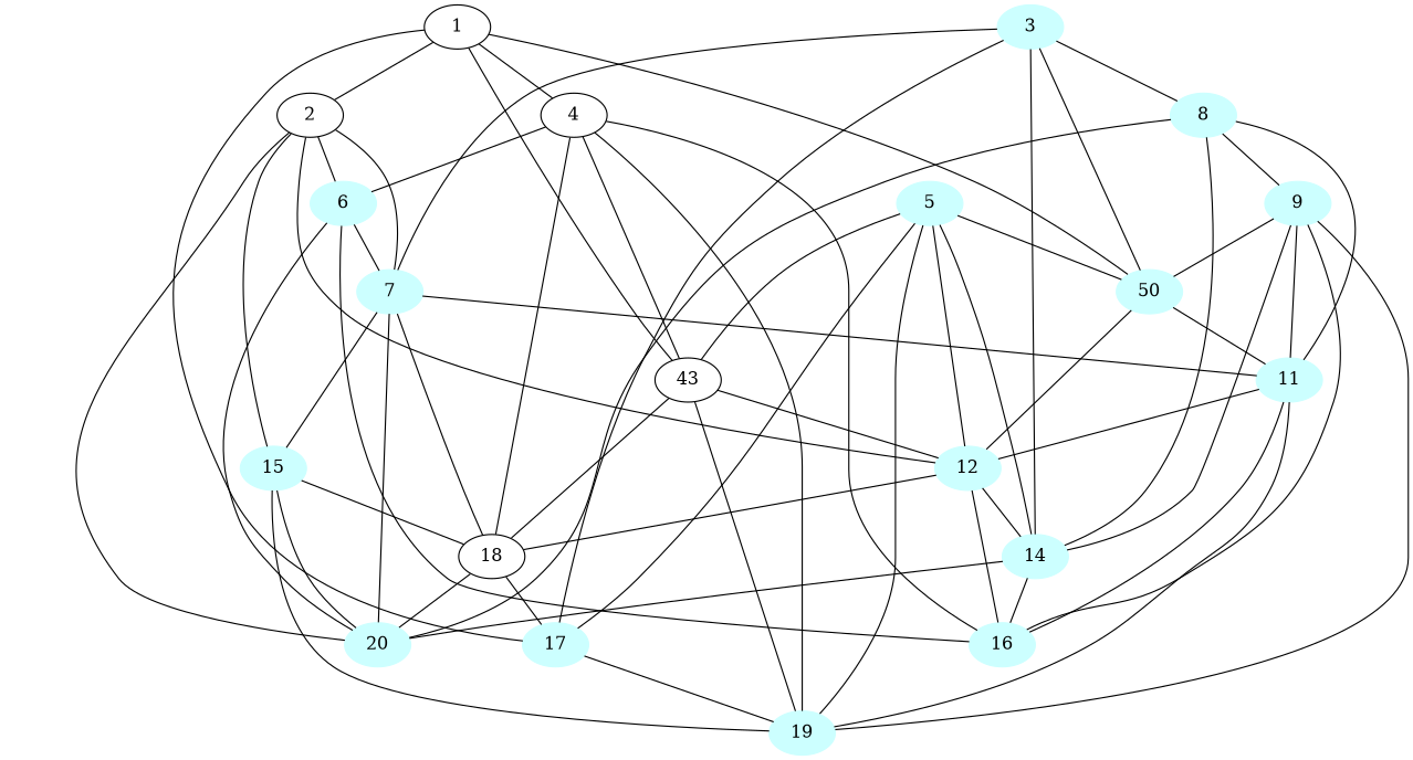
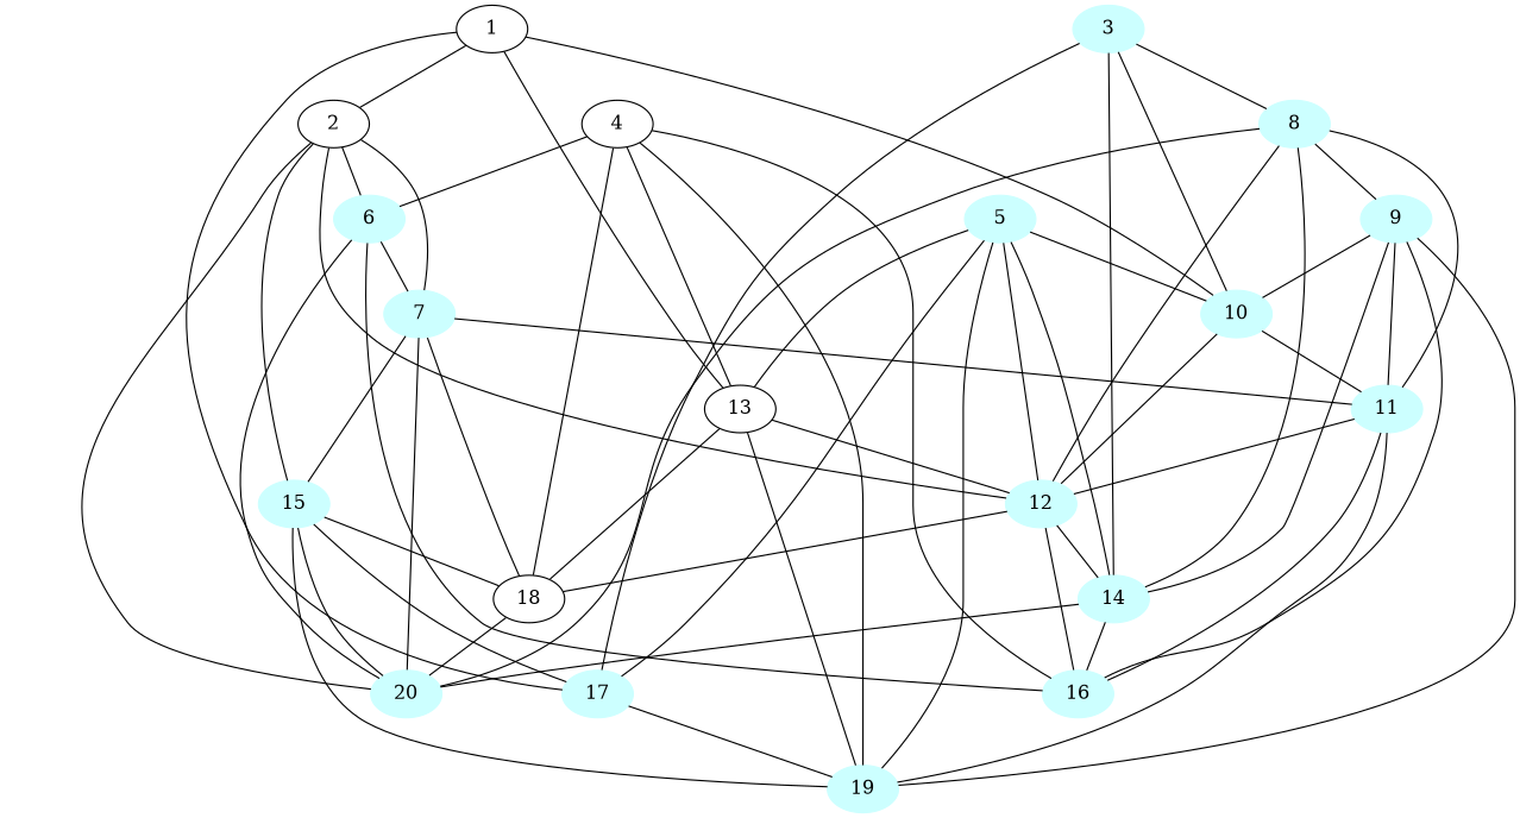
  graph {
    node [color="#CCFFFF" style=filled]
    3
    7
    8
-   10 [label=50]
+   10
    14
    17
    15
    20
    18 [color="" style=""]
    11
    12
    9
    16
    19
    5
-   13 [label=43 color="" style=""]
+   13 [color="" style=""]
    6
    1 [color="" style=""]
    2 [color="" style=""]
    4 [color="" style=""]
-   3 -- 7
    3 -- 8
    3 -- 10
    3 -- 14
    3 -- 17
    7 -- 15
    7 -- 20
    7 -- 18
    7 -- 11
    8 -- 14
    8 -- 20
    8 -- 11
+   8 -- 12
    8 -- 9
    10 -- 11
    10 -- 12
    14 -- 20
    14 -- 16
    17 -- 19
-   18 -- 17
+   15 -- 17
    15 -- 20
    15 -- 18
    15 -- 19
    18 -- 20
    11 -- 12
    11 -- 16
    11 -- 19
    12 -- 14
    12 -- 18
    12 -- 16
    9 -- 10
    9 -- 14
    9 -- 11
    9 -- 16
    9 -- 19
    5 -- 10
    5 -- 14
    5 -- 17
    5 -- 12
    5 -- 19
    5 -- 13
    13 -- 18
    13 -- 12
    13 -- 19
    6 -- 7
    6 -- 20
    6 -- 16
    1 -- 10
    1 -- 17
    1 -- 13
    1 -- 2
-   1 -- 4
    2 -- 7
    2 -- 15
    2 -- 20
    2 -- 12
    2 -- 6
    4 -- 18
    4 -- 16
    4 -- 19
    4 -- 13
    4 -- 6
  }
